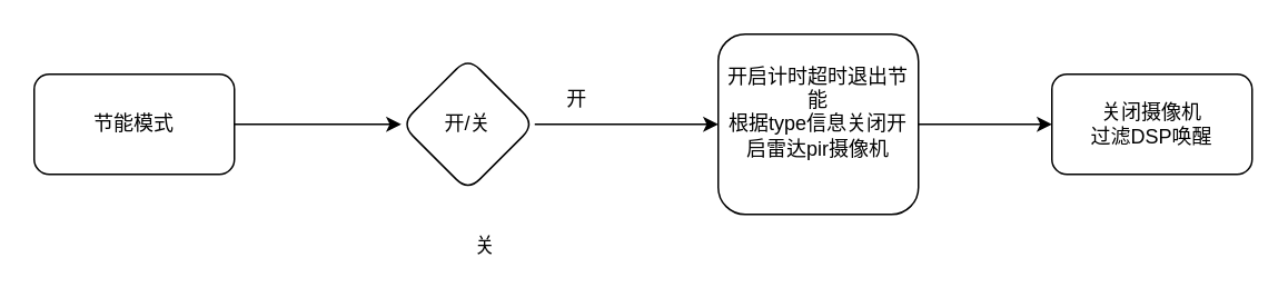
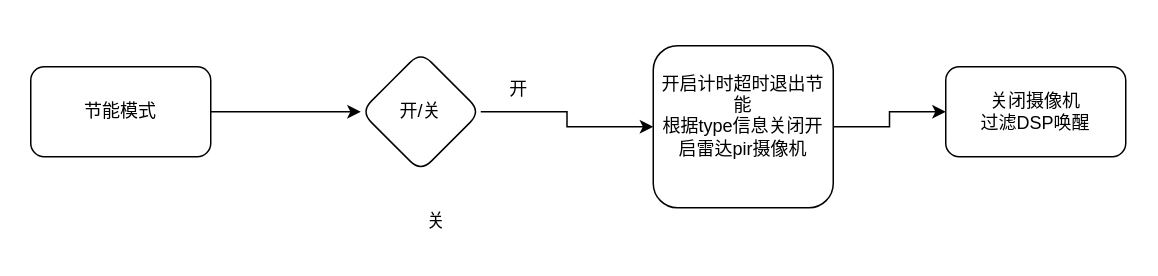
  <mxCell id="0" />
  <mxCell id="1" parent="0" />
  <mxCell id="2" value="" style="edgeStyle=orthogonalEdgeStyle;rounded=0;orthogonalLoop=1;jettySize=auto;html=1;" edge="1" parent="1" source="3" target="5"><mxGeometry relative="1" as="geometry" /></mxCell>
  <mxCell id="3" value="节能模式" style="rounded=1;whiteSpace=wrap;html=1;" vertex="1" parent="1"><mxGeometry x="20" y="44" width="120" height="60" as="geometry" /></mxCell>
  <mxCell id="4" value="" style="edgeStyle=orthogonalEdgeStyle;rounded=0;orthogonalLoop=1;jettySize=auto;html=1;" edge="1" parent="1" source="5" target="7"><mxGeometry relative="1" as="geometry" /></mxCell>
  <mxCell id="5" value="开/关" style="rhombus;whiteSpace=wrap;html=1;rounded=1;" vertex="1" parent="1"><mxGeometry x="240" y="34" width="80" height="80" as="geometry" /></mxCell>
  <mxCell id="6" value="" style="edgeStyle=orthogonalEdgeStyle;rounded=0;orthogonalLoop=1;jettySize=auto;html=1;" edge="1" parent="1" source="7" target="10"><mxGeometry relative="1" as="geometry" /></mxCell>
- <mxCell id="7" value="开启计时超时退出节能&lt;br&gt;根据type信息关闭开启雷达pir摄像机&lt;br&gt;&lt;br&gt;" style="whiteSpace=wrap;html=1;rounded=1;" vertex="1" parent="1"><mxGeometry x="430" y="20" width="120" height="108" as="geometry" /></mxCell>
+ <mxCell id="7" value="开启计时超时退出节能&lt;br&gt;根据type信息关闭开启雷达pir摄像机&lt;br&gt;&lt;br&gt;" style="whiteSpace=wrap;html=1;rounded=1;" vertex="1" parent="1"><mxGeometry x="435" y="30" width="120" height="108" as="geometry" /></mxCell>
  <mxCell id="8" value="开" style="text;html=1;align=center;verticalAlign=middle;resizable=0;points=[];autosize=1;strokeColor=none;fillColor=none;" vertex="1" parent="1"><mxGeometry x="325" y="44" width="40" height="30" as="geometry" /></mxCell>
  <mxCell id="9" value="关" style="text;html=1;align=center;verticalAlign=middle;resizable=0;points=[];autosize=1;strokeColor=none;fillColor=none;" vertex="1" parent="1"><mxGeometry x="270" y="132" width="40" height="30" as="geometry" /></mxCell>
  <mxCell id="10" value="关闭摄像机&lt;br&gt;过滤DSP唤醒" style="whiteSpace=wrap;html=1;rounded=1;" vertex="1" parent="1"><mxGeometry x="630" y="44" width="120" height="60" as="geometry" /></mxCell>
